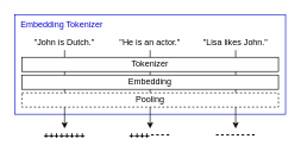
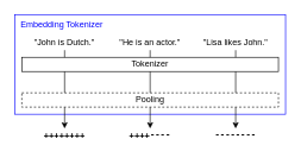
  <mxCell id="0" />
  <mxCell id="1" parent="0" />
  <mxCell id="2" value="&lt;font color=&quot;#0000ff&quot;&gt;&amp;nbsp; Embedding Tokenizer&lt;/font&gt;" style="rounded=0;whiteSpace=wrap;html=1;verticalAlign=top;align=left;strokeColor=#0000FF;" vertex="1" parent="1"><mxGeometry x="20" y="20" width="380" height="140" as="geometry" /></mxCell>
  <mxCell id="3" style="edgeStyle=orthogonalEdgeStyle;rounded=1;orthogonalLoop=1;jettySize=auto;html=1;exitX=0.5;exitY=1;exitDx=0;exitDy=0;entryX=0.5;entryY=0;entryDx=0;entryDy=0;startSize=6;sourcePerimeterSpacing=0;targetPerimeterSpacing=0;" edge="1" parent="1" source="4" target="9"><mxGeometry relative="1" as="geometry" /></mxCell>
  <mxCell id="4" value="&quot;John is Dutch.&quot;" style="text;html=1;strokeColor=none;fillColor=none;align=center;verticalAlign=middle;whiteSpace=wrap;rounded=0;" vertex="1" parent="1"><mxGeometry x="40" y="50" width="100" height="20" as="geometry" /></mxCell>
  <mxCell id="5" style="edgeStyle=orthogonalEdgeStyle;rounded=1;orthogonalLoop=1;jettySize=auto;html=1;exitX=0.5;exitY=1;exitDx=0;exitDy=0;entryX=0.5;entryY=0;entryDx=0;entryDy=0;startSize=6;sourcePerimeterSpacing=0;targetPerimeterSpacing=0;" edge="1" parent="1" source="6" target="10"><mxGeometry relative="1" as="geometry" /></mxCell>
  <mxCell id="6" value="&quot;He is an actor.&quot;" style="text;html=1;strokeColor=none;fillColor=none;align=center;verticalAlign=middle;whiteSpace=wrap;rounded=0;" vertex="1" parent="1"><mxGeometry x="160" y="50" width="100" height="20" as="geometry" /></mxCell>
  <mxCell id="7" style="edgeStyle=orthogonalEdgeStyle;rounded=1;orthogonalLoop=1;jettySize=auto;html=1;exitX=0.5;exitY=1;exitDx=0;exitDy=0;entryX=0.5;entryY=0;entryDx=0;entryDy=0;startSize=6;sourcePerimeterSpacing=0;targetPerimeterSpacing=0;" edge="1" parent="1" source="8" target="11"><mxGeometry relative="1" as="geometry" /></mxCell>
  <mxCell id="8" value="&quot;Lisa likes John.&quot;" style="text;html=1;strokeColor=none;fillColor=none;align=center;verticalAlign=middle;whiteSpace=wrap;rounded=0;" vertex="1" parent="1"><mxGeometry x="280" y="50" width="100" height="20" as="geometry" /></mxCell>
  <mxCell id="9" value="&lt;pre&gt;++++++++&lt;/pre&gt;" style="text;html=1;strokeColor=none;fillColor=none;align=center;verticalAlign=middle;whiteSpace=wrap;rounded=0;fontStyle=1" vertex="1" parent="1"><mxGeometry x="40" y="180" width="100" height="20" as="geometry" /></mxCell>
  <mxCell id="10" value="&lt;pre&gt;++++----&lt;/pre&gt;" style="text;html=1;strokeColor=none;fillColor=none;align=center;verticalAlign=middle;whiteSpace=wrap;rounded=0;fontStyle=1" vertex="1" parent="1"><mxGeometry x="160" y="180" width="100" height="20" as="geometry" /></mxCell>
  <mxCell id="11" value="&lt;pre&gt;--------&lt;/pre&gt;" style="text;html=1;strokeColor=none;fillColor=none;align=center;verticalAlign=middle;whiteSpace=wrap;rounded=0;fontStyle=1" vertex="1" parent="1"><mxGeometry x="280" y="180" width="100" height="20" as="geometry" /></mxCell>
- <mxCell id="12" value="Embedding" style="rounded=0;whiteSpace=wrap;html=1;" vertex="1" parent="1"><mxGeometry x="30" y="105" width="360" height="20" as="geometry" /></mxCell>
  <mxCell id="13" value="Tokenizer" style="rounded=0;whiteSpace=wrap;html=1;" vertex="1" parent="1"><mxGeometry x="30" y="80" width="360" height="20" as="geometry" /></mxCell>
  <mxCell id="14" value="Pooling" style="rounded=0;whiteSpace=wrap;html=1;dashed=1;" vertex="1" parent="1"><mxGeometry x="30" y="130" width="360" height="20" as="geometry" /></mxCell>
